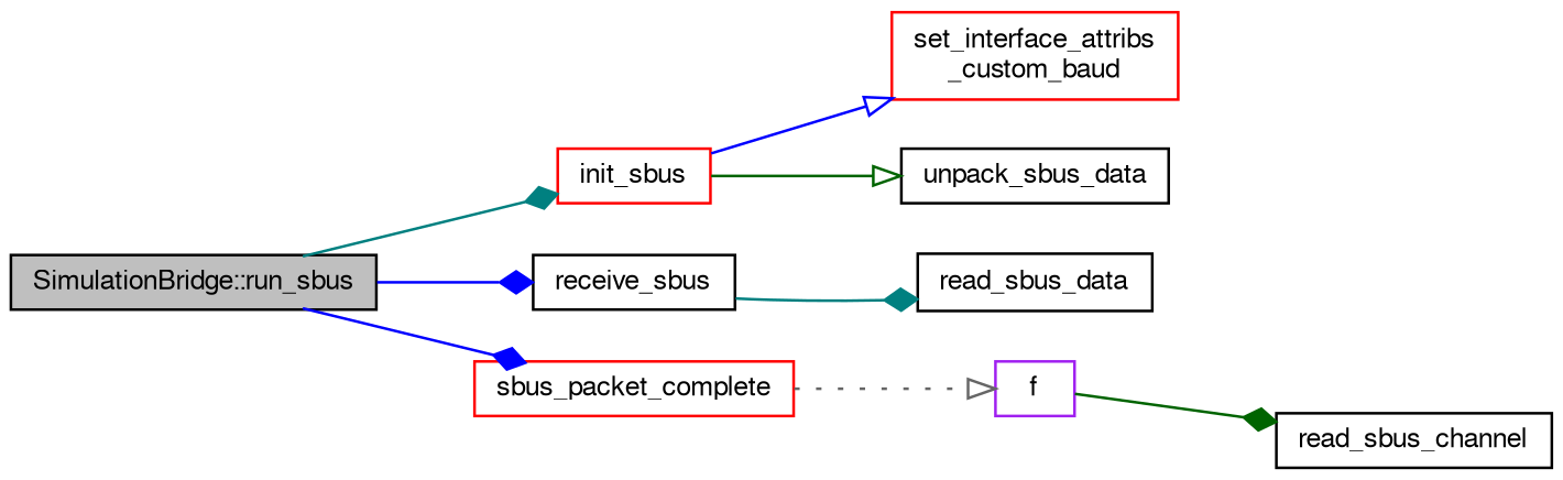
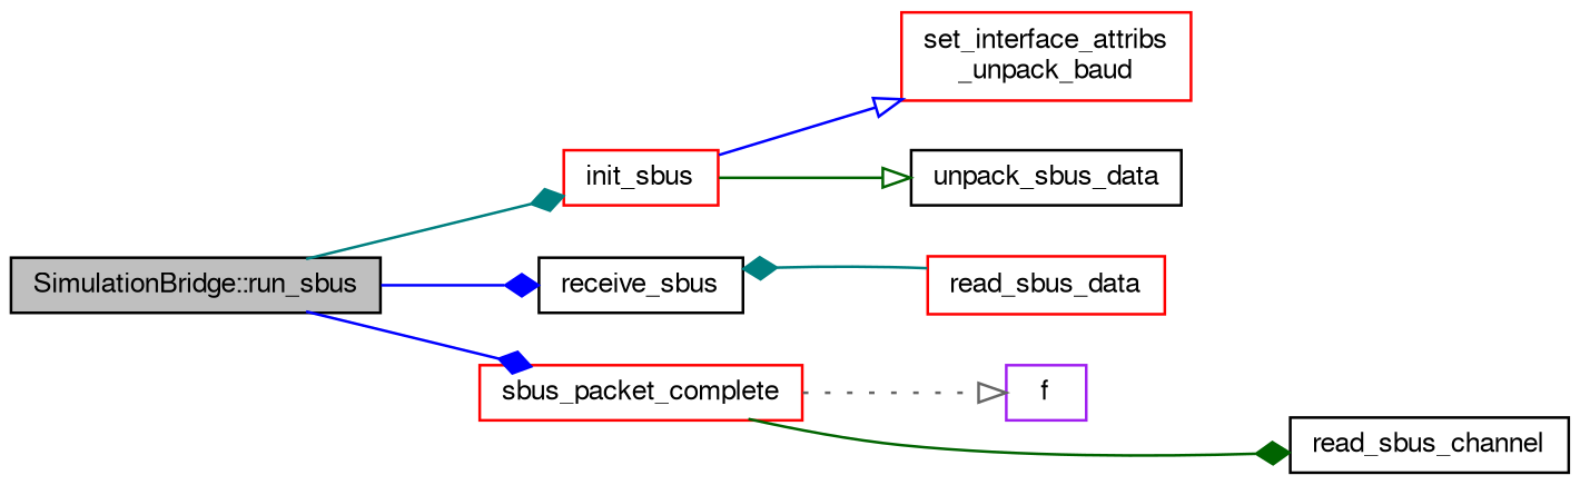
  digraph {
    rankdir=LR
    node [color=black fillcolor=white fontname=FreeSans fontsize=10 shape=record style=filled]
    edge [arrowhead=diamond color=blue fontname=FreeSans fontsize=10 labelfontname=FreeSans labelfontsize=10 style=solid]
    n1 [fillcolor=grey75 fontcolor=black height=0.2 label="SimulationBridge::run_sbus" width=0.4]
    n2 [color=red height=0.2 label=init_sbus width=0.4]
    n3 [height=0.2 label=receive_sbus width=0.4]
    n4 [color=red height=0.2 label=sbus_packet_complete width=0.4]
-   n5 [color=red height=0.2 label="set_interface_attribs\l_custom_baud" width=0.4]
+   n5 [color=red height=0.2 label="set_interface_attribs\l_unpack_baud" width=0.4]
    n6 [height=0.2 label=unpack_sbus_data width=0.4]
-   n7 [height=0.2 label=read_sbus_data width=0.4]
+   n7 [color=red height=0.2 label=read_sbus_data width=0.4]
    n8 [color=purple height=0.2 label=f width=0.4]
    n9 [height=0.2 label=read_sbus_channel width=0.4]
    n1 -> n2 [color=teal]
    n1 -> n3
    n1 -> n4
    n2 -> n5 [arrowhead=onormal]
    n2 -> n6 [arrowhead=onormal color=darkgreen]
-   n3 -> n7 [color=teal]
+   n7 -> n3 [color=teal]
    n4 -> n8 [arrowhead=onormal color=gray40 style=dotted]
-   n8 -> n9 [color=darkgreen]
+   n4 -> n9 [color=darkgreen]
  }
